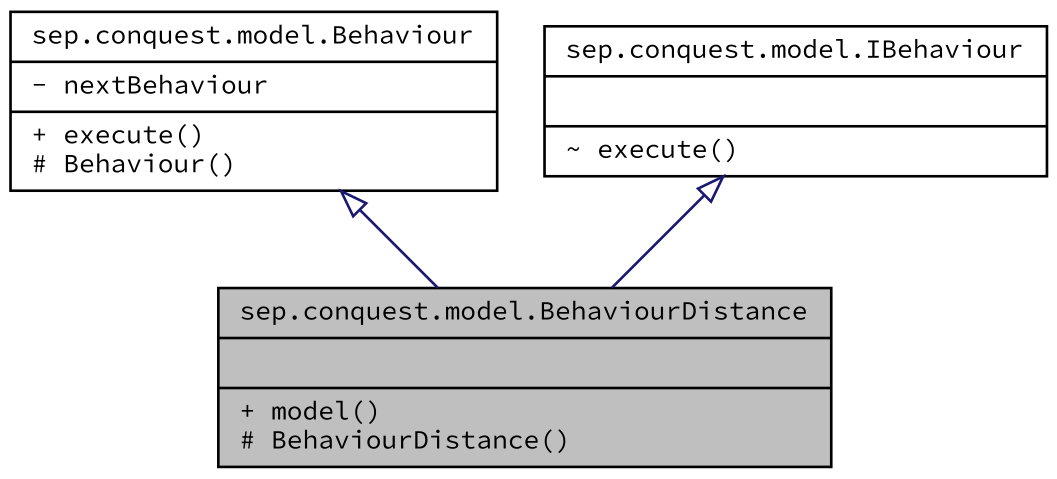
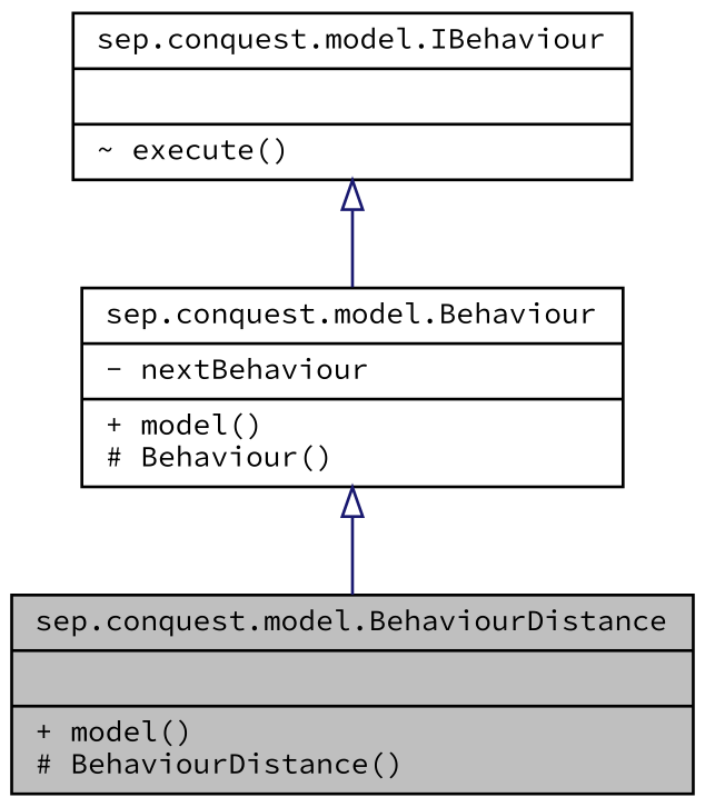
  digraph {
    fontname="Source Code Pro"
    node [color=black fillcolor=white fontname="Source Code Pro" fontsize=10 shape=record style=filled]
    edge [arrowtail=empty color=midnightblue dir=back fontname="Source Code Pro" fontsize=10 labelfontname="FreeSans.ttf" labelfontsize=10 style=solid]
    n1 [fillcolor=grey75 fontcolor=black height=0.2 label="{sep.conquest.model.BehaviourDistance\n||+ model()\l# BehaviourDistance()\l}" width=0.4]
-   n2 [height=0.2 label="{sep.conquest.model.Behaviour\n|- nextBehaviour\l|+ execute()\l# Behaviour()\l}" width=0.4]
+   n2 [height=0.2 label="{sep.conquest.model.Behaviour\n|- nextBehaviour\l|+ model()\l# Behaviour()\l}" width=0.4]
    n3 [height=0.2 label="{sep.conquest.model.IBehaviour\n||~ execute()\l}" width=0.4]
    n2 -> n1
-   n3 -> n1
+   n3 -> n2
  }
